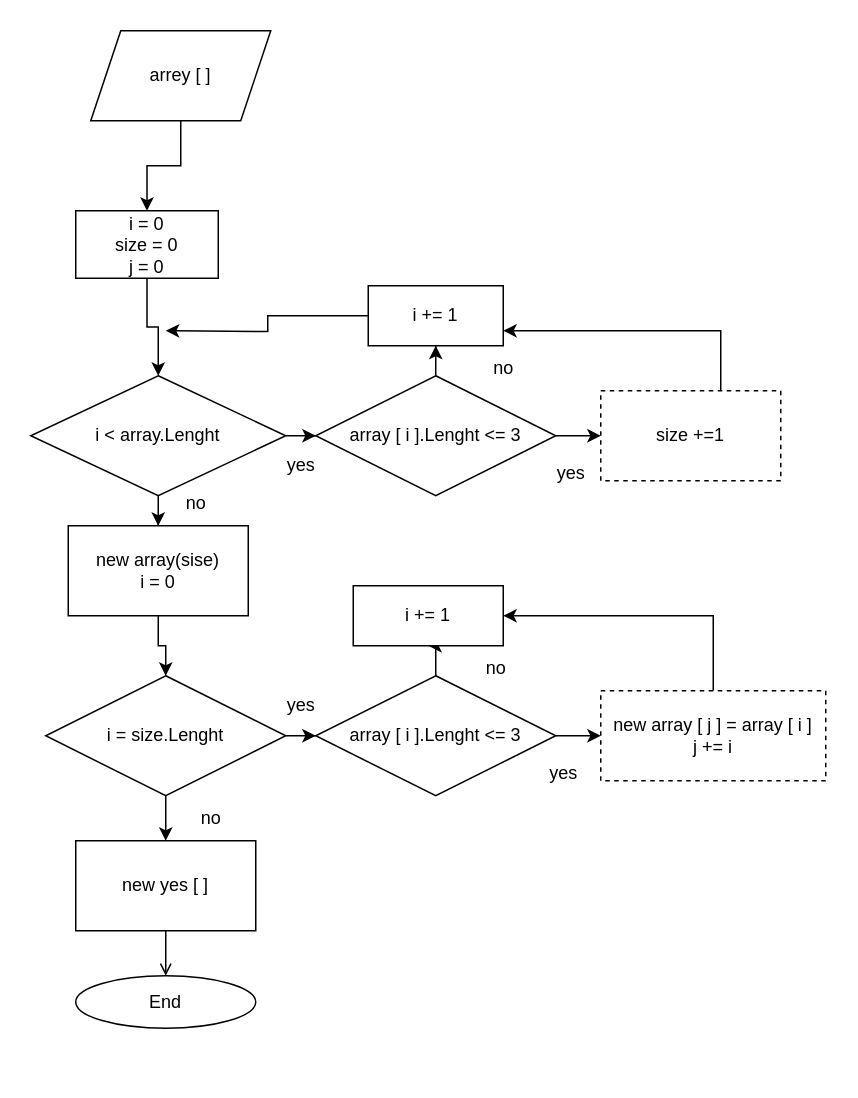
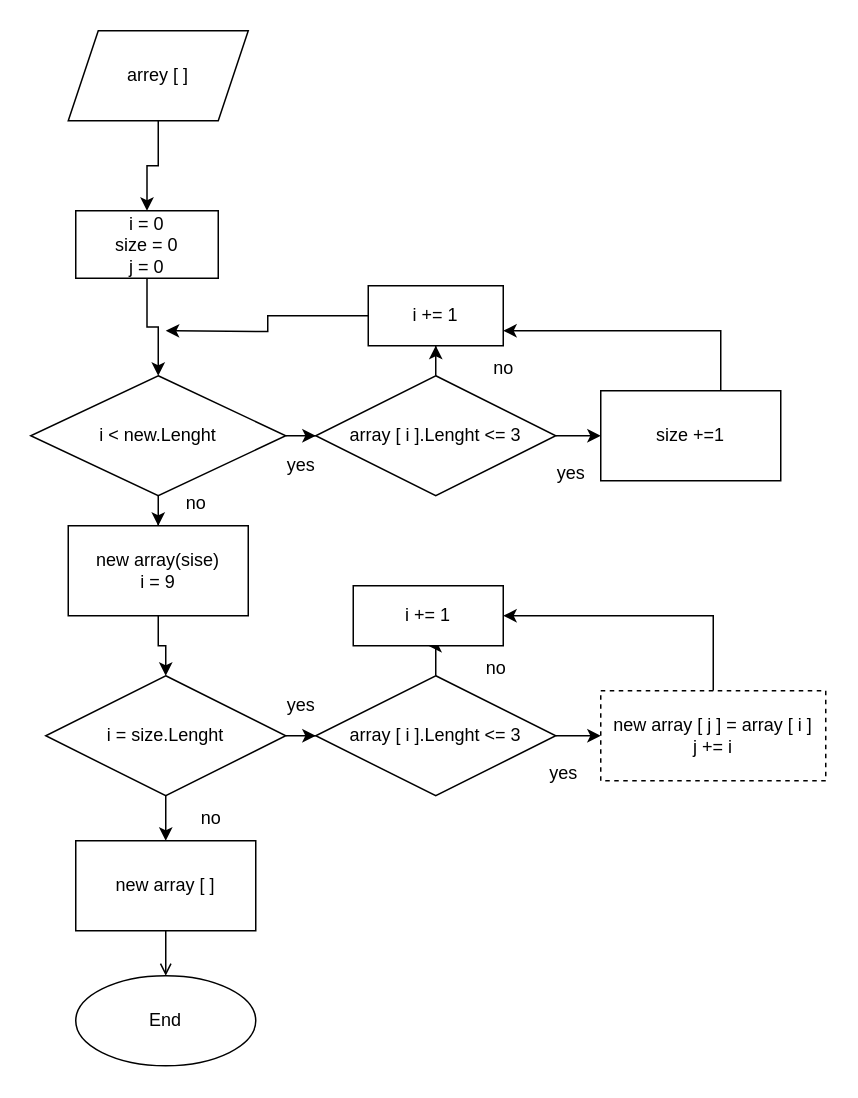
  <mxCell id="0" />
  <mxCell id="1" parent="0" />
  <mxCell id="2" value="" style="edgeStyle=orthogonalEdgeStyle;rounded=0;orthogonalLoop=1;jettySize=auto;html=1;" edge="1" parent="1" source="3" target="5"><mxGeometry relative="1" as="geometry" /></mxCell>
- <mxCell id="3" value="arrey [ ]" style="shape=parallelogram;perimeter=parallelogramPerimeter;whiteSpace=wrap;html=1;fixedSize=1;" vertex="1" parent="1"><mxGeometry x="60" y="20" width="120" height="60" as="geometry" /></mxCell>
+ <mxCell id="3" value="arrey [ ]" style="shape=parallelogram;perimeter=parallelogramPerimeter;whiteSpace=wrap;html=1;fixedSize=1;" vertex="1" parent="1"><mxGeometry x="45" y="20" width="120" height="60" as="geometry" /></mxCell>
  <mxCell id="4" value="" style="edgeStyle=orthogonalEdgeStyle;rounded=0;orthogonalLoop=1;jettySize=auto;html=1;" edge="1" parent="1" source="5" target="8"><mxGeometry relative="1" as="geometry" /></mxCell>
  <mxCell id="5" value="i = 0&lt;br&gt;size = 0&lt;br&gt;j = 0" style="rounded=0;whiteSpace=wrap;html=1;" vertex="1" parent="1"><mxGeometry x="50" y="140" width="95" height="45" as="geometry" /></mxCell>
  <mxCell id="6" value="" style="edgeStyle=orthogonalEdgeStyle;rounded=0;orthogonalLoop=1;jettySize=auto;html=1;" edge="1" parent="1" source="8" target="10"><mxGeometry relative="1" as="geometry" /></mxCell>
  <mxCell id="7" value="" style="edgeStyle=orthogonalEdgeStyle;rounded=0;orthogonalLoop=1;jettySize=auto;html=1;" edge="1" parent="1" source="8" target="19"><mxGeometry relative="1" as="geometry" /></mxCell>
- <mxCell id="8" value="i &amp;lt; array.Lenght" style="rhombus;whiteSpace=wrap;html=1;" vertex="1" parent="1"><mxGeometry x="20" y="250" width="170" height="80" as="geometry" /></mxCell>
+ <mxCell id="8" value="i &amp;lt; new.Lenght" style="rhombus;whiteSpace=wrap;html=1;" vertex="1" parent="1"><mxGeometry x="20" y="250" width="170" height="80" as="geometry" /></mxCell>
  <mxCell id="9" value="" style="edgeStyle=orthogonalEdgeStyle;rounded=0;orthogonalLoop=1;jettySize=auto;html=1;" edge="1" parent="1" source="10" target="13"><mxGeometry relative="1" as="geometry" /></mxCell>
- <mxCell id="10" value="new array(sise)&lt;br&gt;i = 0" style="rounded=0;whiteSpace=wrap;html=1;" vertex="1" parent="1"><mxGeometry x="45" y="350" width="120" height="60" as="geometry" /></mxCell>
+ <mxCell id="10" value="new array(sise)&lt;br&gt;i = 9" style="rounded=0;whiteSpace=wrap;html=1;" vertex="1" parent="1"><mxGeometry x="45" y="350" width="120" height="60" as="geometry" /></mxCell>
  <mxCell id="11" value="" style="edgeStyle=orthogonalEdgeStyle;rounded=0;orthogonalLoop=1;jettySize=auto;html=1;" edge="1" parent="1" source="13" target="15"><mxGeometry relative="1" as="geometry" /></mxCell>
  <mxCell id="12" value="" style="edgeStyle=orthogonalEdgeStyle;rounded=0;orthogonalLoop=1;jettySize=auto;html=1;" edge="1" parent="1" source="13" target="26"><mxGeometry relative="1" as="geometry" /></mxCell>
  <mxCell id="13" value="i = size.Lenght" style="rhombus;whiteSpace=wrap;html=1;" vertex="1" parent="1"><mxGeometry x="30" y="450" width="160" height="80" as="geometry" /></mxCell>
  <mxCell id="14" value="" style="edgeStyle=orthogonalEdgeStyle;rounded=0;orthogonalLoop=1;jettySize=auto;html=1;endArrow=open;" edge="1" parent="1" source="15" target="16"><mxGeometry relative="1" as="geometry" /></mxCell>
- <mxCell id="15" value="new yes [ ]" style="rounded=0;whiteSpace=wrap;html=1;" vertex="1" parent="1"><mxGeometry x="50" y="560" width="120" height="60" as="geometry" /></mxCell>
- <mxCell id="16" value="End" style="ellipse;whiteSpace=wrap;html=1;" vertex="1" parent="1"><mxGeometry x="50" y="650" width="120" height="35" as="geometry" /></mxCell>
+ <mxCell id="15" value="new array [ ]" style="rounded=0;whiteSpace=wrap;html=1;" vertex="1" parent="1"><mxGeometry x="50" y="560" width="120" height="60" as="geometry" /></mxCell>
+ <mxCell id="16" value="End" style="ellipse;whiteSpace=wrap;html=1;" vertex="1" parent="1"><mxGeometry x="50" y="650" width="120" height="60" as="geometry" /></mxCell>
  <mxCell id="17" value="" style="edgeStyle=orthogonalEdgeStyle;rounded=0;orthogonalLoop=1;jettySize=auto;html=1;" edge="1" parent="1" source="19" target="21"><mxGeometry relative="1" as="geometry" /></mxCell>
  <mxCell id="18" value="" style="edgeStyle=orthogonalEdgeStyle;rounded=0;orthogonalLoop=1;jettySize=auto;html=1;" edge="1" parent="1" source="19" target="23"><mxGeometry relative="1" as="geometry" /></mxCell>
  <mxCell id="19" value="array [ i ].Lenght &amp;lt;= 3" style="rhombus;whiteSpace=wrap;html=1;" vertex="1" parent="1"><mxGeometry x="210" y="250" width="160" height="80" as="geometry" /></mxCell>
  <mxCell id="20" style="edgeStyle=orthogonalEdgeStyle;rounded=0;orthogonalLoop=1;jettySize=auto;html=1;entryX=1;entryY=0.75;entryDx=0;entryDy=0;" edge="1" parent="1" source="21" target="23"><mxGeometry relative="1" as="geometry"><mxPoint x="470" y="170" as="targetPoint" /><Array as="points"><mxPoint x="480" y="220" /></Array></mxGeometry></mxCell>
- <mxCell id="21" value="size +=1" style="rounded=0;whiteSpace=wrap;html=1;dashed=1;" vertex="1" parent="1"><mxGeometry x="400" y="260" width="120" height="60" as="geometry" /></mxCell>
+ <mxCell id="21" value="size +=1" style="rounded=0;whiteSpace=wrap;html=1;" vertex="1" parent="1"><mxGeometry x="400" y="260" width="120" height="60" as="geometry" /></mxCell>
  <mxCell id="22" style="edgeStyle=orthogonalEdgeStyle;rounded=0;orthogonalLoop=1;jettySize=auto;html=1;" edge="1" parent="1" source="23"><mxGeometry relative="1" as="geometry"><mxPoint x="110" y="220" as="targetPoint" /></mxGeometry></mxCell>
  <mxCell id="23" value="i += 1" style="rounded=0;whiteSpace=wrap;html=1;" vertex="1" parent="1"><mxGeometry x="245" y="190" width="90" height="40" as="geometry" /></mxCell>
  <mxCell id="24" value="" style="edgeStyle=orthogonalEdgeStyle;rounded=0;orthogonalLoop=1;jettySize=auto;html=1;" edge="1" parent="1" source="26" target="28"><mxGeometry relative="1" as="geometry" /></mxCell>
  <mxCell id="25" value="" style="edgeStyle=orthogonalEdgeStyle;rounded=0;orthogonalLoop=1;jettySize=auto;html=1;" edge="1" parent="1" source="26" target="29"><mxGeometry relative="1" as="geometry" /></mxCell>
  <mxCell id="26" value="array [ i ].Lenght &amp;lt;= 3" style="rhombus;whiteSpace=wrap;html=1;" vertex="1" parent="1"><mxGeometry x="210" y="450" width="160" height="80" as="geometry" /></mxCell>
  <mxCell id="27" style="edgeStyle=orthogonalEdgeStyle;rounded=0;orthogonalLoop=1;jettySize=auto;html=1;entryX=1;entryY=0.5;entryDx=0;entryDy=0;" edge="1" parent="1" source="28" target="29"><mxGeometry relative="1" as="geometry"><Array as="points"><mxPoint x="475" y="410" /></Array></mxGeometry></mxCell>
  <mxCell id="28" value="new array [ j ] = array [ i ]&lt;br&gt;j += i" style="rounded=0;whiteSpace=wrap;html=1;dashed=1;" vertex="1" parent="1"><mxGeometry x="400" y="460" width="150" height="60" as="geometry" /></mxCell>
  <mxCell id="29" value="i += 1" style="rounded=0;whiteSpace=wrap;html=1;" vertex="1" parent="1"><mxGeometry x="235" y="390" width="100" height="40" as="geometry" /></mxCell>
  <mxCell id="30" value="no" style="text;html=1;align=center;verticalAlign=middle;resizable=0;points=[];autosize=1;strokeColor=none;fillColor=none;" vertex="1" parent="1"><mxGeometry x="315" y="230" width="40" height="30" as="geometry" /></mxCell>
  <mxCell id="31" value="yes" style="text;html=1;align=center;verticalAlign=middle;resizable=0;points=[];autosize=1;strokeColor=none;fillColor=none;" vertex="1" parent="1"><mxGeometry x="360" y="300" width="40" height="30" as="geometry" /></mxCell>
  <mxCell id="32" value="yes" style="text;html=1;align=center;verticalAlign=middle;resizable=0;points=[];autosize=1;strokeColor=none;fillColor=none;" vertex="1" parent="1"><mxGeometry x="180" y="295" width="40" height="30" as="geometry" /></mxCell>
  <mxCell id="33" value="no" style="text;html=1;align=center;verticalAlign=middle;resizable=0;points=[];autosize=1;strokeColor=none;fillColor=none;" vertex="1" parent="1"><mxGeometry x="110" y="320" width="40" height="30" as="geometry" /></mxCell>
  <mxCell id="34" value="no" style="text;html=1;align=center;verticalAlign=middle;resizable=0;points=[];autosize=1;strokeColor=none;fillColor=none;" vertex="1" parent="1"><mxGeometry x="120" y="530" width="40" height="30" as="geometry" /></mxCell>
  <mxCell id="35" value="yes" style="text;html=1;align=center;verticalAlign=middle;resizable=0;points=[];autosize=1;strokeColor=none;fillColor=none;" vertex="1" parent="1"><mxGeometry x="180" y="455" width="40" height="30" as="geometry" /></mxCell>
  <mxCell id="36" value="no" style="text;html=1;align=center;verticalAlign=middle;resizable=0;points=[];autosize=1;strokeColor=none;fillColor=none;" vertex="1" parent="1"><mxGeometry x="310" y="430" width="40" height="30" as="geometry" /></mxCell>
  <mxCell id="37" value="yes" style="text;html=1;align=center;verticalAlign=middle;resizable=0;points=[];autosize=1;strokeColor=none;fillColor=none;" vertex="1" parent="1"><mxGeometry x="355" y="500" width="40" height="30" as="geometry" /></mxCell>
